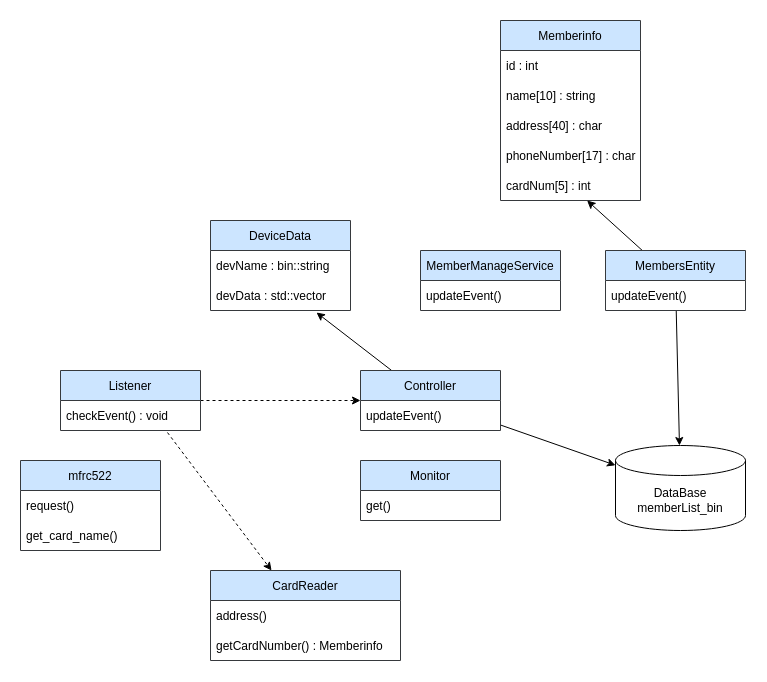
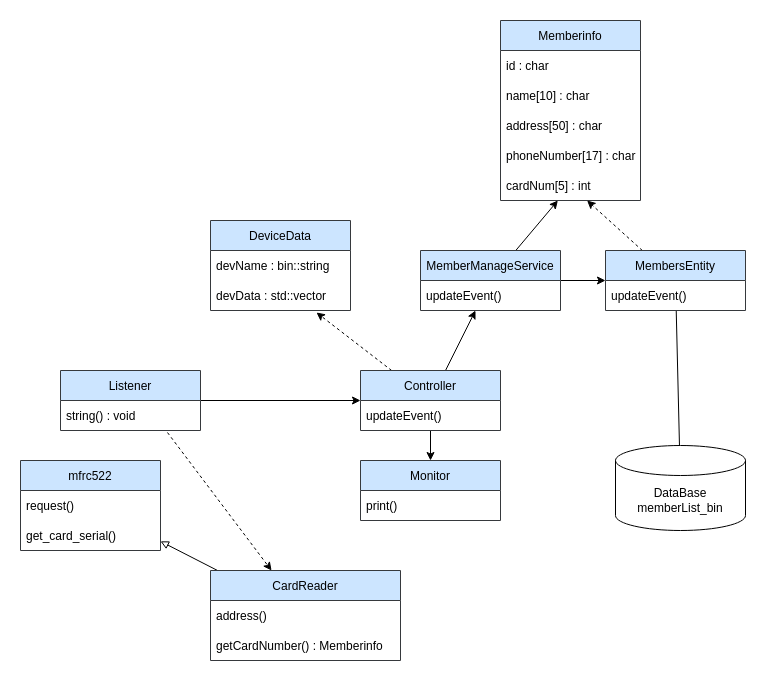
  <mxCell id="0" />
  <mxCell id="1" parent="0" />
- <mxCell id="2" style="edgeStyle=none;html=1;entryX=0;entryY=0.5;entryDx=0;entryDy=0;dashed=1;" parent="1" source="4" target="14" edge="1"><mxGeometry relative="1" as="geometry" /></mxCell>
+ <mxCell id="2" style="edgeStyle=none;html=1;entryX=0;entryY=0.5;entryDx=0;entryDy=0;" parent="1" source="4" target="14" edge="1"><mxGeometry relative="1" as="geometry" /></mxCell>
  <mxCell id="3" style="rounded=0;html=1;endArrow=classic;endFill=1;exitX=0.764;exitY=1.067;exitDx=0;exitDy=0;exitPerimeter=0;dashed=1;" parent="1" source="5" target="20" edge="1"><mxGeometry relative="1" as="geometry" /></mxCell>
  <mxCell id="4" value="Listener" style="swimlane;fontStyle=0;childLayout=stackLayout;horizontal=1;startSize=30;horizontalStack=0;resizeParent=1;resizeParentMax=0;resizeLast=0;collapsible=1;marginBottom=0;fillColor=#cce5ff;strokeColor=#36393d;" parent="1" vertex="1"><mxGeometry x="60" y="370" width="140" height="60" as="geometry" /></mxCell>
- <mxCell id="5" value="checkEvent() : void" style="text;align=left;verticalAlign=middle;spacingLeft=4;spacingRight=4;overflow=hidden;points=[[0,0.5],[1,0.5]];portConstraint=eastwest;rotatable=0;" parent="4" vertex="1"><mxGeometry y="30" width="140" height="30" as="geometry" /></mxCell>
+ <mxCell id="5" value="string() : void" style="text;align=left;verticalAlign=middle;spacingLeft=4;spacingRight=4;overflow=hidden;points=[[0,0.5],[1,0.5]];portConstraint=eastwest;rotatable=0;" parent="4" vertex="1"><mxGeometry y="30" width="140" height="30" as="geometry" /></mxCell>
  <mxCell id="6" value="mfrc522" style="swimlane;fontStyle=0;childLayout=stackLayout;horizontal=1;startSize=30;horizontalStack=0;resizeParent=1;resizeParentMax=0;resizeLast=0;collapsible=1;marginBottom=0;fillColor=#cce5ff;strokeColor=#36393d;" parent="1" vertex="1"><mxGeometry x="20" y="460" width="140" height="90" as="geometry" /></mxCell>
  <mxCell id="7" value="request()" style="text;align=left;verticalAlign=middle;spacingLeft=4;spacingRight=4;overflow=hidden;points=[[0,0.5],[1,0.5]];portConstraint=eastwest;rotatable=0;" parent="6" vertex="1"><mxGeometry y="30" width="140" height="30" as="geometry" /></mxCell>
- <mxCell id="8" value="get_card_name()" style="text;align=left;verticalAlign=middle;spacingLeft=4;spacingRight=4;overflow=hidden;points=[[0,0.5],[1,0.5]];portConstraint=eastwest;rotatable=0;" parent="6" vertex="1"><mxGeometry y="60" width="140" height="30" as="geometry" /></mxCell>
+ <mxCell id="8" value="get_card_serial()" style="text;align=left;verticalAlign=middle;spacingLeft=4;spacingRight=4;overflow=hidden;points=[[0,0.5],[1,0.5]];portConstraint=eastwest;rotatable=0;" parent="6" vertex="1"><mxGeometry y="60" width="140" height="30" as="geometry" /></mxCell>
  <mxCell id="9" value="Monitor" style="swimlane;fontStyle=0;childLayout=stackLayout;horizontal=1;startSize=30;horizontalStack=0;resizeParent=1;resizeParentMax=0;resizeLast=0;collapsible=1;marginBottom=0;fillColor=#cce5ff;strokeColor=#36393d;" parent="1" vertex="1"><mxGeometry x="360" y="460" width="140" height="60" as="geometry" /></mxCell>
- <mxCell id="10" value="get()" style="text;align=left;verticalAlign=middle;spacingLeft=4;spacingRight=4;overflow=hidden;points=[[0,0.5],[1,0.5]];portConstraint=eastwest;rotatable=0;" parent="9" vertex="1"><mxGeometry y="30" width="140" height="30" as="geometry" /></mxCell>
- <mxCell id="12" style="edgeStyle=none;html=1;entryX=0.757;entryY=1.067;entryDx=0;entryDy=0;entryPerimeter=0;" parent="1" source="14" target="18" edge="1"><mxGeometry relative="1" as="geometry" /></mxCell>
- <mxCell id="13" style="edgeStyle=none;html=1;" edge="1" parent="1" source="14" target="23"><mxGeometry relative="1" as="geometry" /></mxCell>
+ <mxCell id="10" value="print()" style="text;align=left;verticalAlign=middle;spacingLeft=4;spacingRight=4;overflow=hidden;points=[[0,0.5],[1,0.5]];portConstraint=eastwest;rotatable=0;" parent="9" vertex="1"><mxGeometry y="30" width="140" height="30" as="geometry" /></mxCell>
+ <mxCell id="11" style="edgeStyle=none;html=1;entryX=0.5;entryY=0;entryDx=0;entryDy=0;" parent="1" source="14" target="9" edge="1"><mxGeometry relative="1" as="geometry" /></mxCell>
+ <mxCell id="12" style="edgeStyle=none;html=1;entryX=0.757;entryY=1.067;entryDx=0;entryDy=0;entryPerimeter=0;dashed=1;" parent="1" source="14" target="18" edge="1"><mxGeometry relative="1" as="geometry" /></mxCell>
+ <mxCell id="13" style="edgeStyle=none;html=1;" edge="1" parent="1" source="14" target="32"><mxGeometry relative="1" as="geometry" /></mxCell>
  <mxCell id="14" value="Controller" style="swimlane;fontStyle=0;childLayout=stackLayout;horizontal=1;startSize=30;horizontalStack=0;resizeParent=1;resizeParentMax=0;resizeLast=0;collapsible=1;marginBottom=0;fillColor=#cce5ff;strokeColor=#36393d;" parent="1" vertex="1"><mxGeometry x="360" y="370" width="140" height="60" as="geometry" /></mxCell>
  <mxCell id="15" value="updateEvent()" style="text;align=left;verticalAlign=middle;spacingLeft=4;spacingRight=4;overflow=hidden;points=[[0,0.5],[1,0.5]];portConstraint=eastwest;rotatable=0;" parent="14" vertex="1"><mxGeometry y="30" width="140" height="30" as="geometry" /></mxCell>
  <mxCell id="16" value="DeviceData" style="swimlane;fontStyle=0;childLayout=stackLayout;horizontal=1;startSize=30;horizontalStack=0;resizeParent=1;resizeParentMax=0;resizeLast=0;collapsible=1;marginBottom=0;fillColor=#cce5ff;strokeColor=#36393d;" parent="1" vertex="1"><mxGeometry x="210" y="220" width="140" height="90" as="geometry" /></mxCell>
  <mxCell id="17" value="devName : bin::string" style="text;align=left;verticalAlign=middle;spacingLeft=4;spacingRight=4;overflow=hidden;points=[[0,0.5],[1,0.5]];portConstraint=eastwest;rotatable=0;" parent="16" vertex="1"><mxGeometry y="30" width="140" height="30" as="geometry" /></mxCell>
  <mxCell id="18" value="devData : std::vector" style="text;align=left;verticalAlign=middle;spacingLeft=4;spacingRight=4;overflow=hidden;points=[[0,0.5],[1,0.5]];portConstraint=eastwest;rotatable=0;" parent="16" vertex="1"><mxGeometry y="60" width="140" height="30" as="geometry" /></mxCell>
+ <mxCell id="19" style="edgeStyle=none;html=1;endArrow=block;endFill=0;" parent="1" source="20" target="6" edge="1"><mxGeometry relative="1" as="geometry" /></mxCell>
  <mxCell id="20" value="CardReader" style="swimlane;fontStyle=0;childLayout=stackLayout;horizontal=1;startSize=30;horizontalStack=0;resizeParent=1;resizeParentMax=0;resizeLast=0;collapsible=1;marginBottom=0;fillColor=#cce5ff;strokeColor=#36393d;" parent="1" vertex="1"><mxGeometry x="210" y="570" width="190" height="90" as="geometry" /></mxCell>
  <mxCell id="21" value="address()" style="text;align=left;verticalAlign=middle;spacingLeft=4;spacingRight=4;overflow=hidden;points=[[0,0.5],[1,0.5]];portConstraint=eastwest;rotatable=0;" parent="20" vertex="1"><mxGeometry y="30" width="190" height="30" as="geometry" /></mxCell>
  <mxCell id="22" value="getCardNumber() : Memberinfo" style="text;align=left;verticalAlign=middle;spacingLeft=4;spacingRight=4;overflow=hidden;points=[[0,0.5],[1,0.5]];portConstraint=eastwest;rotatable=0;" parent="20" vertex="1"><mxGeometry y="60" width="190" height="30" as="geometry" /></mxCell>
  <mxCell id="23" value="DataBase&lt;br&gt;memberList_bin" style="shape=cylinder3;whiteSpace=wrap;html=1;boundedLbl=1;backgroundOutline=1;size=15;" parent="1" vertex="1"><mxGeometry x="615" y="445" width="130" height="85" as="geometry" /></mxCell>
  <mxCell id="24" value="Memberinfo" style="swimlane;fontStyle=0;childLayout=stackLayout;horizontal=1;startSize=30;horizontalStack=0;resizeParent=1;resizeParentMax=0;resizeLast=0;collapsible=1;marginBottom=0;fillColor=#cce5ff;strokeColor=#36393d;" vertex="1" parent="1"><mxGeometry x="500" y="20" width="140" height="180" as="geometry" /></mxCell>
- <mxCell id="25" value="id : int" style="text;align=left;verticalAlign=middle;spacingLeft=4;spacingRight=4;overflow=hidden;points=[[0,0.5],[1,0.5]];portConstraint=eastwest;rotatable=0;" vertex="1" parent="24"><mxGeometry y="30" width="140" height="30" as="geometry" /></mxCell>
- <mxCell id="26" value="name[10] : string" style="text;align=left;verticalAlign=middle;spacingLeft=4;spacingRight=4;overflow=hidden;points=[[0,0.5],[1,0.5]];portConstraint=eastwest;rotatable=0;" vertex="1" parent="24"><mxGeometry y="60" width="140" height="30" as="geometry" /></mxCell>
- <mxCell id="27" value="address[40] : char" style="text;align=left;verticalAlign=middle;spacingLeft=4;spacingRight=4;overflow=hidden;points=[[0,0.5],[1,0.5]];portConstraint=eastwest;rotatable=0;" vertex="1" parent="24"><mxGeometry y="90" width="140" height="30" as="geometry" /></mxCell>
+ <mxCell id="25" value="id : char" style="text;align=left;verticalAlign=middle;spacingLeft=4;spacingRight=4;overflow=hidden;points=[[0,0.5],[1,0.5]];portConstraint=eastwest;rotatable=0;" vertex="1" parent="24"><mxGeometry y="30" width="140" height="30" as="geometry" /></mxCell>
+ <mxCell id="26" value="name[10] : char" style="text;align=left;verticalAlign=middle;spacingLeft=4;spacingRight=4;overflow=hidden;points=[[0,0.5],[1,0.5]];portConstraint=eastwest;rotatable=0;" vertex="1" parent="24"><mxGeometry y="60" width="140" height="30" as="geometry" /></mxCell>
+ <mxCell id="27" value="address[50] : char" style="text;align=left;verticalAlign=middle;spacingLeft=4;spacingRight=4;overflow=hidden;points=[[0,0.5],[1,0.5]];portConstraint=eastwest;rotatable=0;" vertex="1" parent="24"><mxGeometry y="90" width="140" height="30" as="geometry" /></mxCell>
  <mxCell id="28" value="phoneNumber[17] : char" style="text;align=left;verticalAlign=middle;spacingLeft=4;spacingRight=4;overflow=hidden;points=[[0,0.5],[1,0.5]];portConstraint=eastwest;rotatable=0;" vertex="1" parent="24"><mxGeometry y="120" width="140" height="30" as="geometry" /></mxCell>
  <mxCell id="29" value="cardNum[5] : int" style="text;align=left;verticalAlign=middle;spacingLeft=4;spacingRight=4;overflow=hidden;points=[[0,0.5],[1,0.5]];portConstraint=eastwest;rotatable=0;" vertex="1" parent="24"><mxGeometry y="150" width="140" height="30" as="geometry" /></mxCell>
+ <mxCell id="30" style="edgeStyle=none;html=1;" edge="1" parent="1" source="32" target="29"><mxGeometry relative="1" as="geometry" /></mxCell>
+ <mxCell id="31" style="edgeStyle=none;html=1;" edge="1" parent="1" source="32" target="36"><mxGeometry relative="1" as="geometry" /></mxCell>
  <mxCell id="32" value="MemberManageService" style="swimlane;fontStyle=0;childLayout=stackLayout;horizontal=1;startSize=30;horizontalStack=0;resizeParent=1;resizeParentMax=0;resizeLast=0;collapsible=1;marginBottom=0;fillColor=#cce5ff;strokeColor=#36393d;" vertex="1" parent="1"><mxGeometry x="420" y="250" width="140" height="60" as="geometry" /></mxCell>
  <mxCell id="33" value="updateEvent()" style="text;align=left;verticalAlign=middle;spacingLeft=4;spacingRight=4;overflow=hidden;points=[[0,0.5],[1,0.5]];portConstraint=eastwest;rotatable=0;" vertex="1" parent="32"><mxGeometry y="30" width="140" height="30" as="geometry" /></mxCell>
- <mxCell id="34" style="edgeStyle=none;html=1;" edge="1" parent="1" source="36" target="29"><mxGeometry relative="1" as="geometry" /></mxCell>
- <mxCell id="35" style="edgeStyle=none;html=1;" edge="1" parent="1" source="36" target="23"><mxGeometry relative="1" as="geometry" /></mxCell>
+ <mxCell id="34" style="edgeStyle=none;html=1;dashed=1;" edge="1" parent="1" source="36" target="29"><mxGeometry relative="1" as="geometry" /></mxCell>
+ <mxCell id="35" style="edgeStyle=none;html=1;endArrow=none;" edge="1" parent="1" source="36" target="23"><mxGeometry relative="1" as="geometry" /></mxCell>
  <mxCell id="36" value="MembersEntity" style="swimlane;fontStyle=0;childLayout=stackLayout;horizontal=1;startSize=30;horizontalStack=0;resizeParent=1;resizeParentMax=0;resizeLast=0;collapsible=1;marginBottom=0;fillColor=#cce5ff;strokeColor=#36393d;" vertex="1" parent="1"><mxGeometry x="605" y="250" width="140" height="60" as="geometry" /></mxCell>
  <mxCell id="37" value="updateEvent()" style="text;align=left;verticalAlign=middle;spacingLeft=4;spacingRight=4;overflow=hidden;points=[[0,0.5],[1,0.5]];portConstraint=eastwest;rotatable=0;" vertex="1" parent="36"><mxGeometry y="30" width="140" height="30" as="geometry" /></mxCell>
